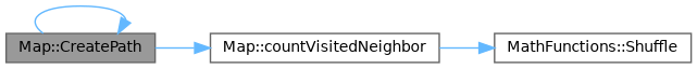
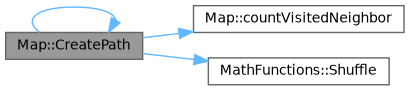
  digraph {
    rankdir=LR
    node [color=grey40 fillcolor=white fontname=Helvetica fontsize=10 shape=box style=filled]
    edge [color=steelblue1 fontname=Helvetica fontsize=10 labelfontname=Helvetica labelfontsize=10 style=solid]
    n1 [color=gray40 fillcolor=grey60 fontcolor=black height=0.2 label="Map::CreatePath" width=0.4]
    n2 [height=0.2 label="Map::countVisitedNeighbor" width=0.4]
    n3 [height=0.2 label="MathFunctions::Shuffle" width=0.4]
    n1 -> n1
    n1 -> n2
-   n2 -> n3
+   n1 -> n3
  }
